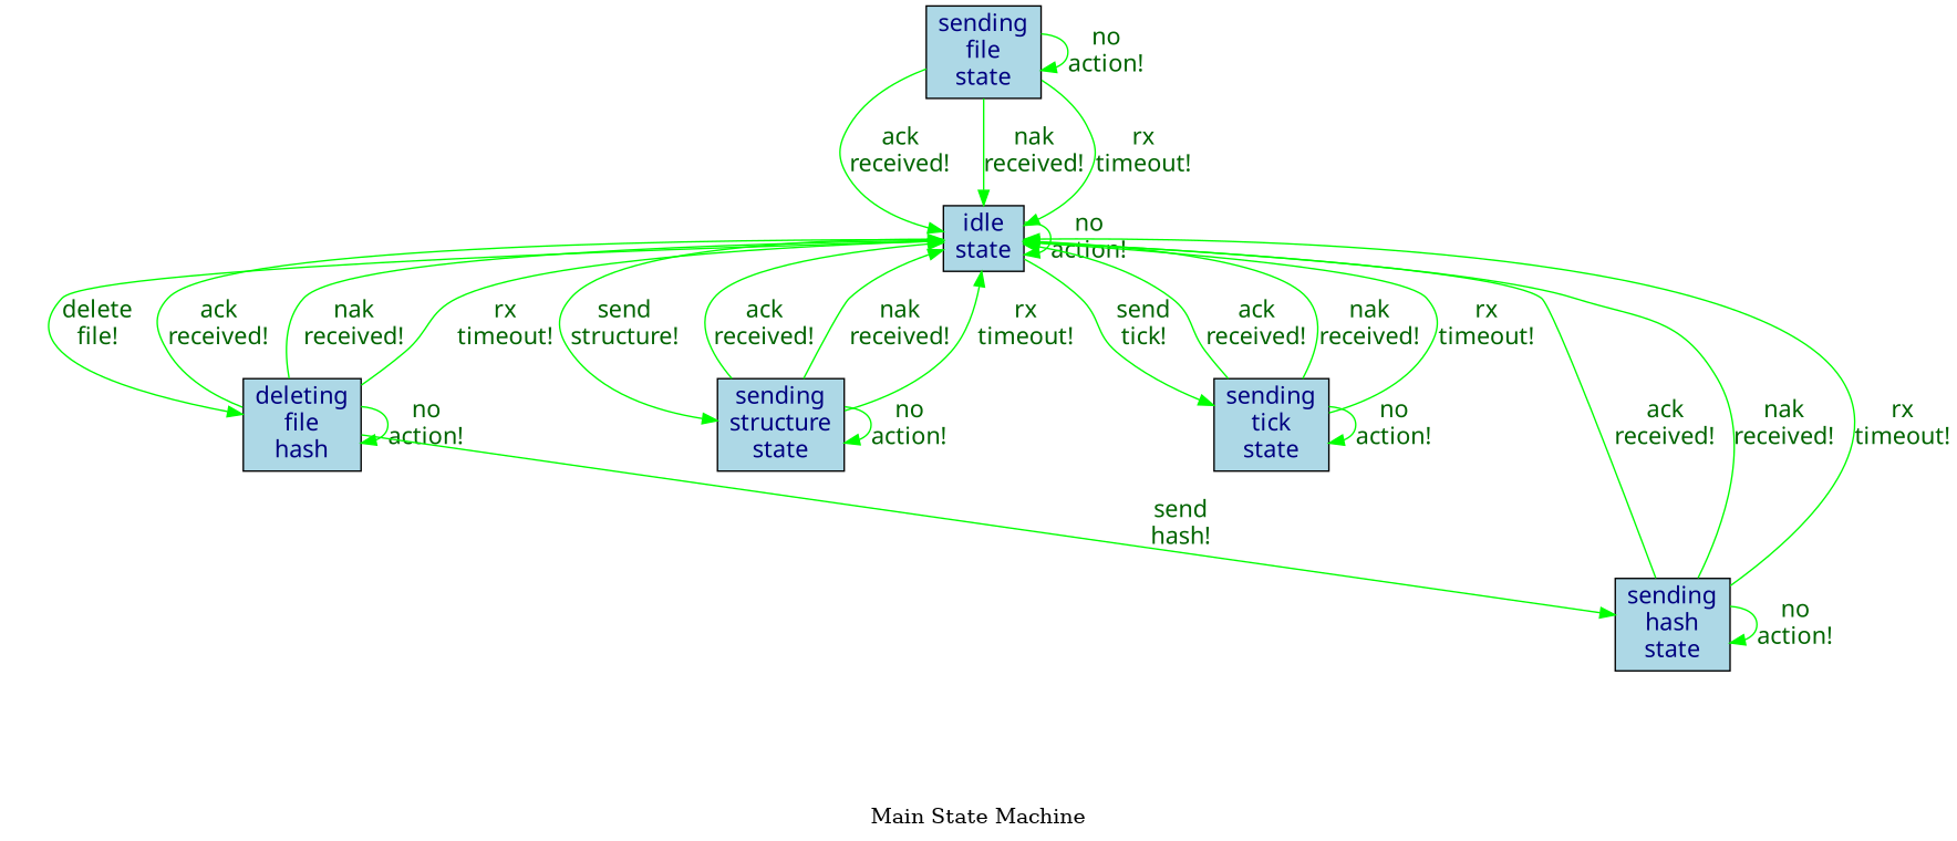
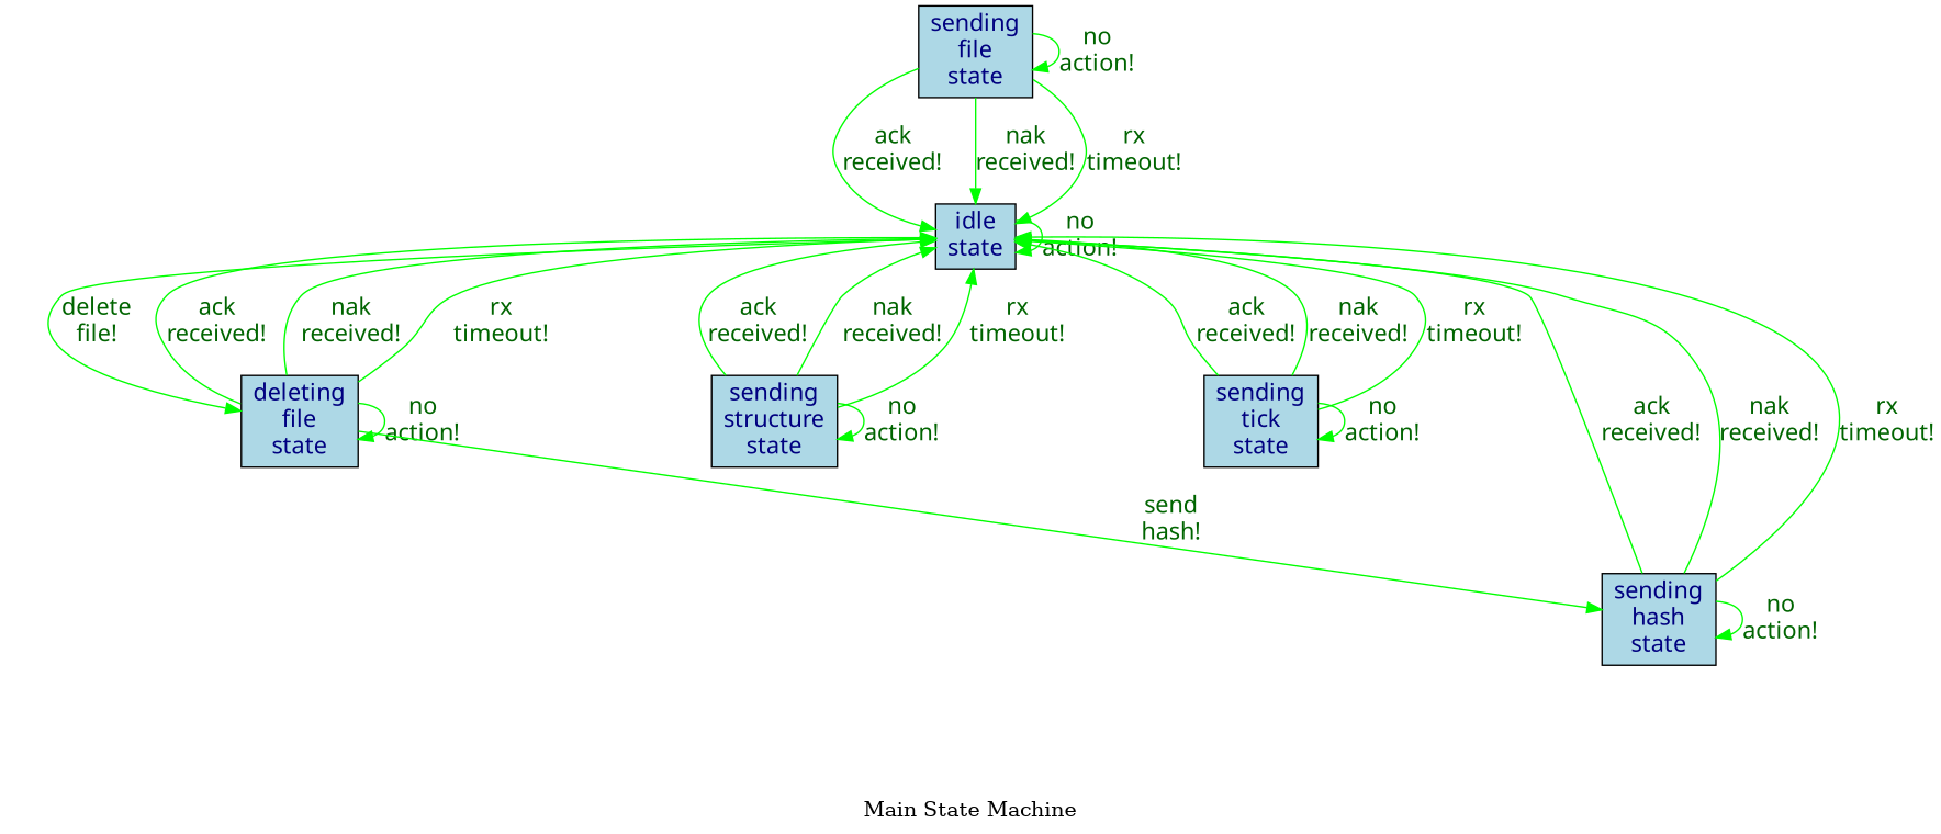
  digraph {
    bgcolor=white
    label="\n\nMain State Machine"
    rankdir=UD
    node [color=black fillcolor=lightblue fontcolor=navyblue fontname=verdana fontsize=16 shape=box style=filled url="http://google.com"]
    edge [color=green fontcolor=darkgreen fontname=verdana fontsize=16 url="http://google.com"]
    n1 [label="idle\nstate"]
-   n2 [label="deleting\nfile\nhash"]
+   n2 [label="deleting\nfile\nstate"]
    n3 [label="sending\nstructure\nstate"]
    n4 [label="sending\ntick\nstate"]
    n5 [label="sending\nfile\nstate"]
    n6 [label="sending\nhash\nstate"]
    n1 -> n1 [label="no\naction!"]
    n1 -> n2 [label="delete\nfile!"]
-   n1 -> n3 [label="send\nstructure!"]
-   n1 -> n4 [label="send\ntick!"]
    n2 -> n1 [label="ack\nreceived!"]
    n2 -> n1 [label="nak\nreceived!"]
    n2 -> n1 [label="rx\ntimeout!"]
    n2 -> n2 [label="no\naction!"]
    n2 -> n6 [label="send\nhash!"]
    n3 -> n1 [label="ack\nreceived!"]
    n3 -> n1 [label="nak\nreceived!"]
    n3 -> n1 [label="rx\ntimeout!"]
    n3 -> n3 [label="no\naction!"]
    n4 -> n1 [label="ack\nreceived!"]
    n4 -> n1 [label="nak\nreceived!"]
    n4 -> n1 [label="rx\ntimeout!"]
    n4 -> n4 [label="no\naction!"]
    n5 -> n1 [label="ack\nreceived!"]
    n5 -> n1 [label="nak\nreceived!"]
    n5 -> n1 [label="rx\ntimeout!"]
    n5 -> n5 [label="no\naction!"]
    n6 -> n1 [label="ack\nreceived!"]
    n6 -> n1 [label="nak\nreceived!"]
    n6 -> n1 [label="rx\ntimeout!"]
    n6 -> n6 [label="no\naction!"]
  }
